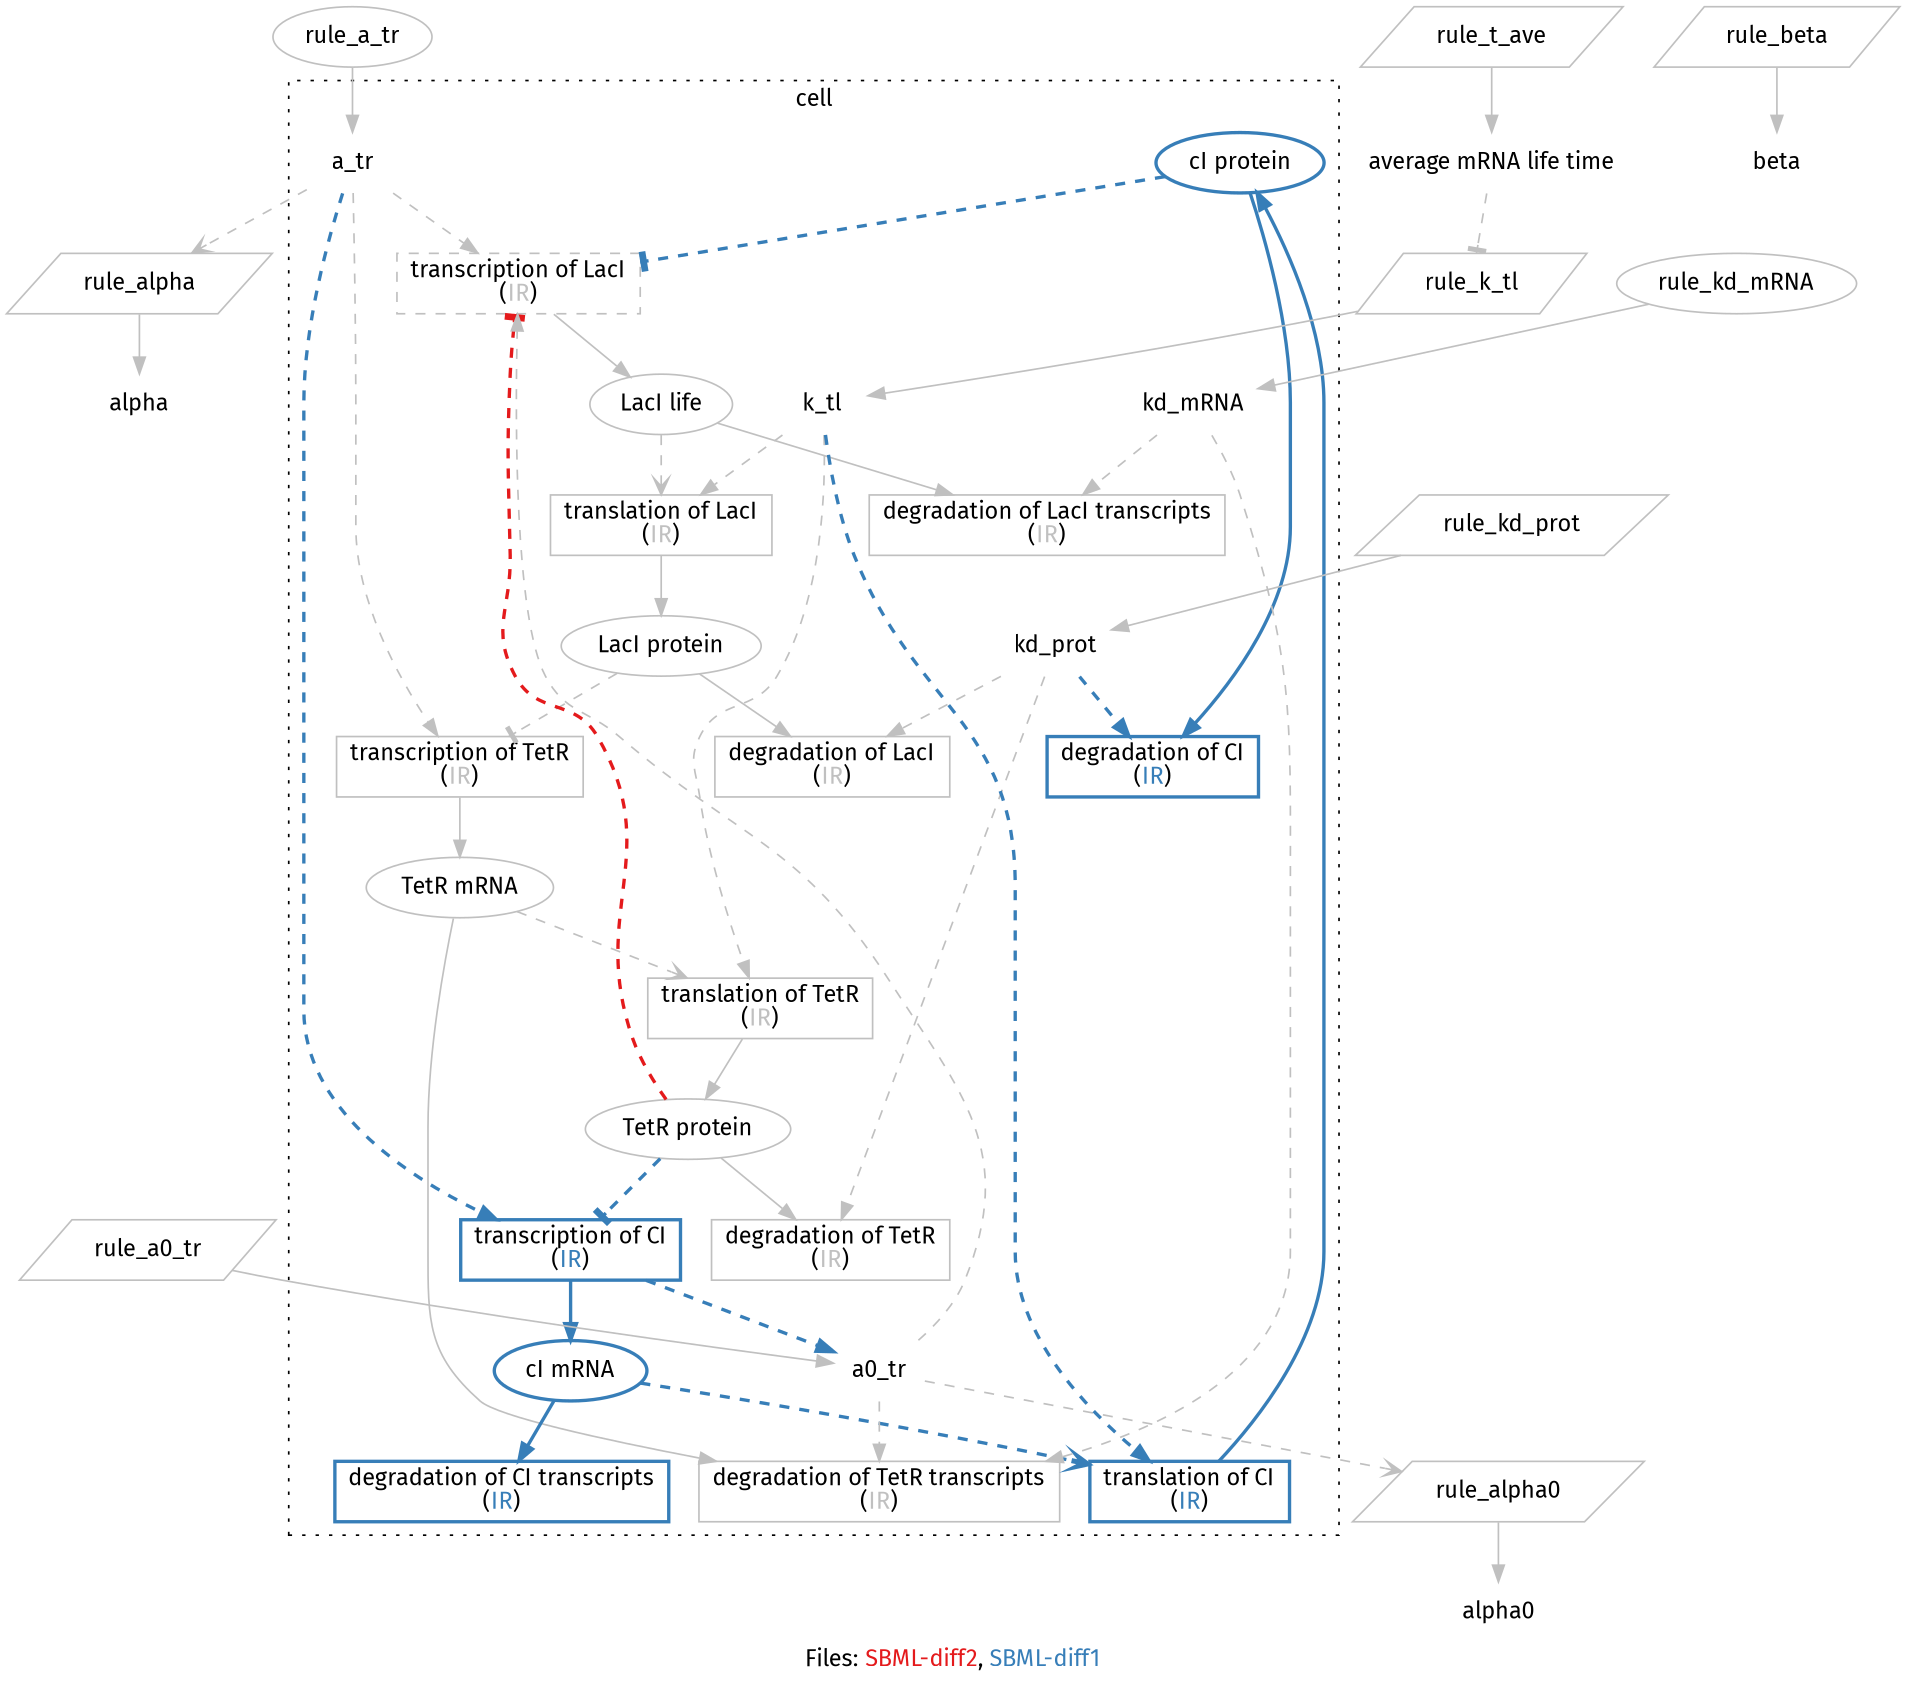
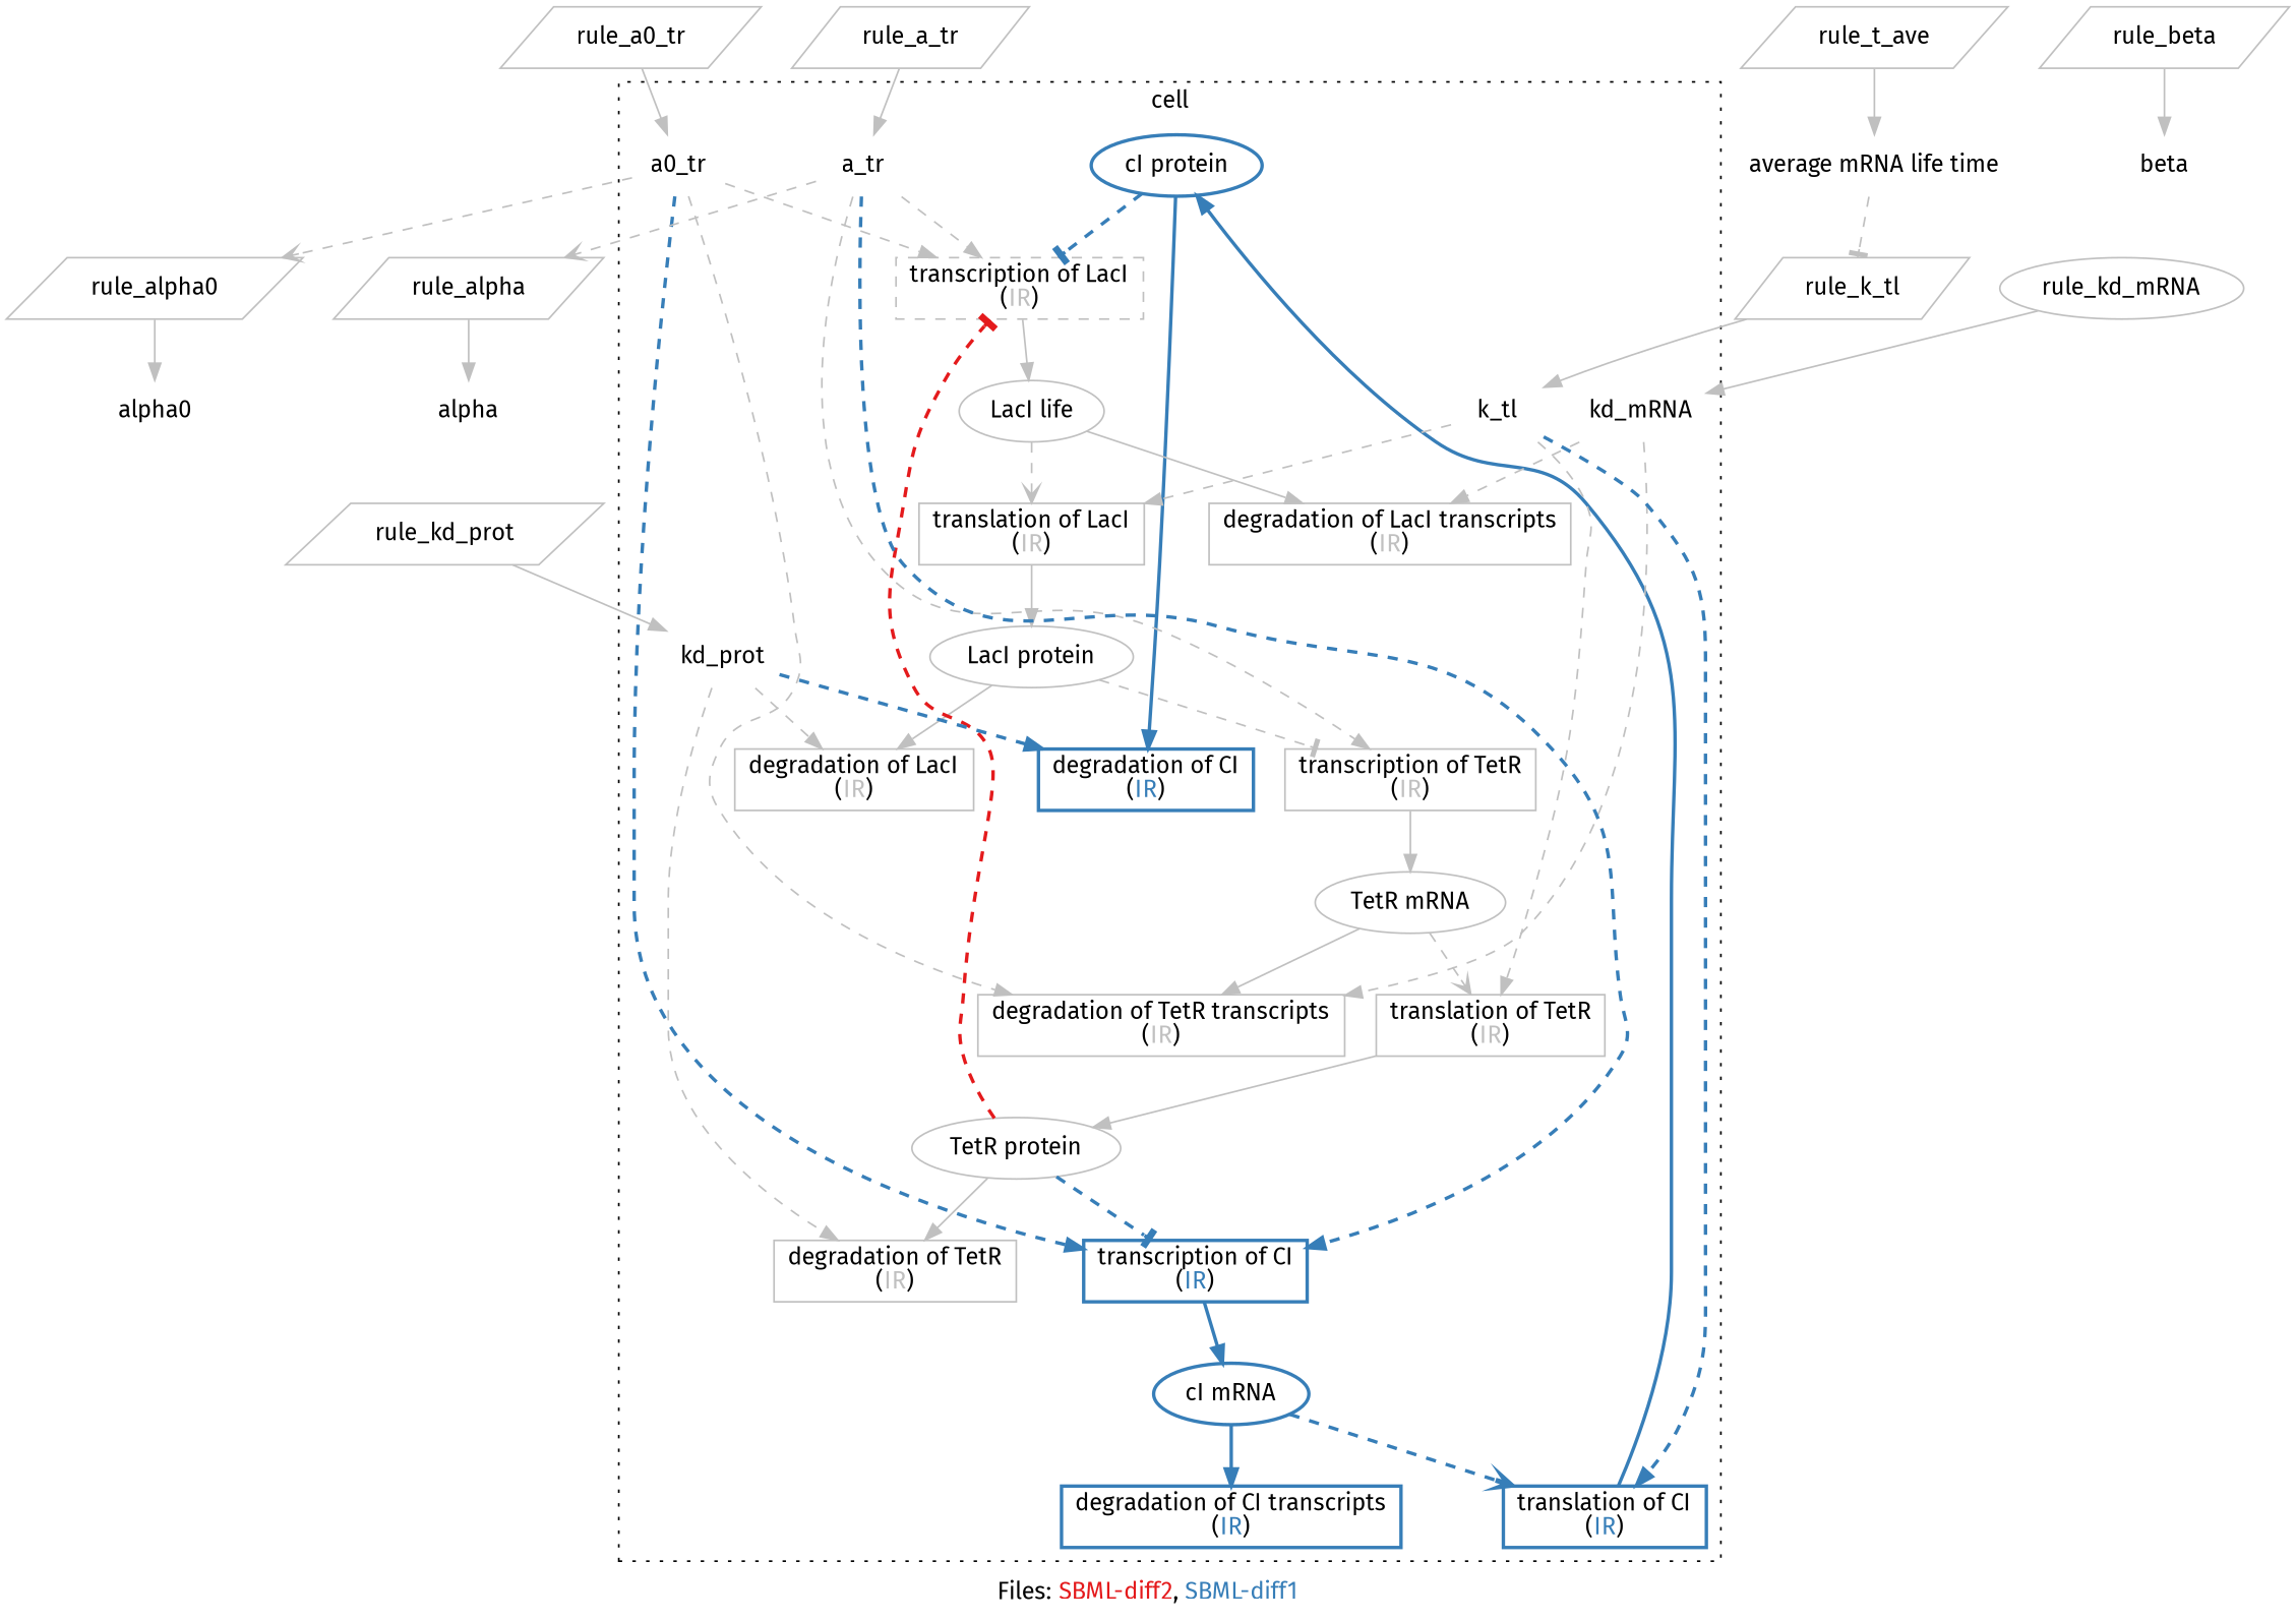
  digraph {
    fontname="Fira Sans"
    label=<Files: <font color='#e41a1c'>SBML-diff2</font>, <font color='#377eb8'>SBML-diff1</font>>
    rankdir=TB
    node [color=grey fontname="Fira Sans" shape=rectangle]
    edge [color=grey fontname="Fira Sans"]
    n1 [color="#377eb8" label="cI protein" style="bold," shape=""]
    n2 [label=<transcription of LacI<br/>(<font color='grey'>IR</font>)> style=dashed]
    n3 [color="#377eb8" label=<degradation of CI<br/>(<font color='#377eb8'>IR</font>)> style="bold,"]
    n4 [label="LacI protein" shape=""]
    n5 [label=<degradation of LacI<br/>(<font color='grey'>IR</font>)>]
    n6 [label=<transcription of TetR<br/>(<font color='grey'>IR</font>)>]
    n7 [label="TetR protein" shape=""]
    n8 [label=<degradation of TetR<br/>(<font color='grey'>IR</font>)>]
    n9 [color="#377eb8" label=<transcription of CI<br/>(<font color='#377eb8'>IR</font>)> style="bold,"]
    n10 [label="TetR mRNA" shape=""]
    n11 [label=<degradation of TetR transcripts<br/>(<font color='grey'>IR</font>)>]
    n12 [label=<translation of TetR<br/>(<font color='grey'>IR</font>)>]
    n13 [label="LacI life" shape=""]
    n14 [label=<degradation of LacI transcripts<br/>(<font color='grey'>IR</font>)>]
    n15 [label=<translation of LacI<br/>(<font color='grey'>IR</font>)>]
    n16 [color="#377eb8" label="cI mRNA" style="bold," shape=""]
    n17 [color="#377eb8" label=<degradation of CI transcripts<br/>(<font color='#377eb8'>IR</font>)> style="bold,"]
    n18 [color="#377eb8" label=<translation of CI<br/>(<font color='#377eb8'>IR</font>)> style="bold,"]
    n19 [label=kd_mRNA shape=none]
    n20 [label=a0_tr shape=none]
    n21 [label=a_tr shape=none]
    n22 [label=kd_prot shape=none]
    n23 [label=k_tl shape=none]
    rule_alpha0 [shape=parallelogram]
    rule_alpha [shape=parallelogram]
    n26 [label=alpha0 shape=none]
    n27 [label=alpha shape=none]
    rule_k_tl [shape=parallelogram]
    n29 [label="average mRNA life time" shape=none]
    rule_a0_tr [shape=parallelogram]
    rule_t_ave [shape=parallelogram]
    rule_beta [shape=parallelogram]
    n33 [label=beta shape=none]
-   rule_a_tr [shape=ellipse]
+   rule_a_tr [shape=parallelogram]
    rule_kd_prot [shape=parallelogram]
    rule_kd_mRNA [shape=ellipse]
    subgraph cluster_1 {
      label=cell
      style=dotted
      n1
      n2
      n3
      n4
      n5
      n6
      n7
      n8
      n9
      n10
      n11
      n12
      n13
      n14
      n15
      n16
      n17
      n18
      n19
      n20
      n21
      n22
      n23
    }
    n1 -> n2 [arrowhead=tee color="#377eb8" style="bold,dashed"]
    n1 -> n3 [color="#377eb8" style="bold,"]
    n2 -> n13
    n4 -> n5
    n4 -> n6 [arrowhead=tee style=dashed]
    n6 -> n10
    n7 -> n2 [arrowhead=tee color="#e41a1c" style="bold,dashed"]
    n7 -> n8
    n7 -> n9 [arrowhead=tee color="#377eb8" style="bold,dashed"]
    n9 -> n16 [color="#377eb8" style="bold,"]
    n10 -> n11
    n10 -> n12 [arrowhead=vee style=dashed]
    n12 -> n7
    n13 -> n14
    n13 -> n15 [arrowhead=vee style=dashed]
    n15 -> n4
    n16 -> n17 [color="#377eb8" style="bold,"]
    n16 -> n18 [arrowhead=vee color="#377eb8" style="bold,dashed"]
    n18 -> n1 [color="#377eb8" style="bold,"]
    n19 -> n11 [style=dashed]
    n19 -> n14 [style=dashed]
    n20 -> n2 [style=dashed]
-   n9 -> n20 [color="#377eb8" style="bold,dashed"]
+   n20 -> n9 [color="#377eb8" style="bold,dashed"]
    n20 -> n11 [style=dashed]
    n20 -> rule_alpha0 [arrowhead=vee style=dashed]
    n21 -> n2 [style=dashed]
    n21 -> n6 [style=dashed]
    n21 -> n9 [color="#377eb8" style="bold,dashed"]
    n21 -> rule_alpha [arrowhead=vee style=dashed]
    n22 -> n3 [color="#377eb8" style="bold,dashed"]
    n22 -> n5 [style=dashed]
    n22 -> n8 [style=dashed]
    n23 -> n12 [style=dashed]
    n23 -> n15 [style=dashed]
    n23 -> n18 [color="#377eb8" style="bold,dashed"]
    rule_alpha0 -> n26
    rule_alpha -> n27
    rule_k_tl -> n23
    n29 -> rule_k_tl [arrowhead=tee style=dashed]
    rule_a0_tr -> n20
    rule_t_ave -> n29
    rule_beta -> n33
    rule_a_tr -> n21
    rule_kd_prot -> n22
    rule_kd_mRNA -> n19
  }
